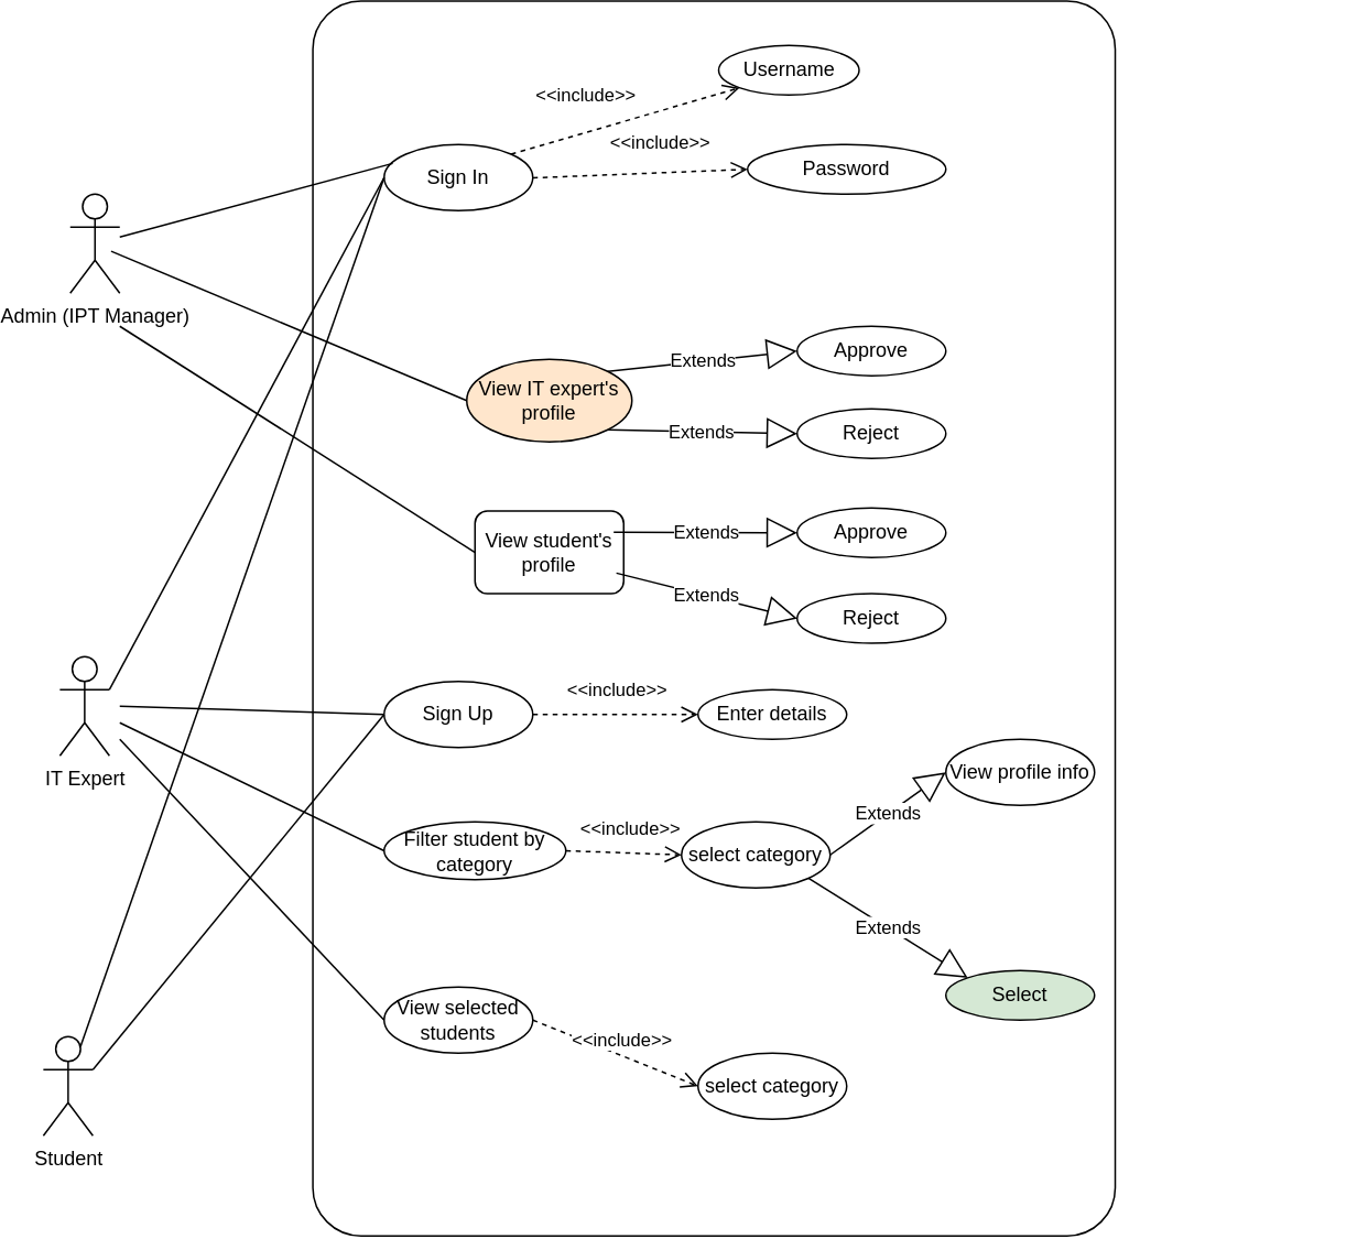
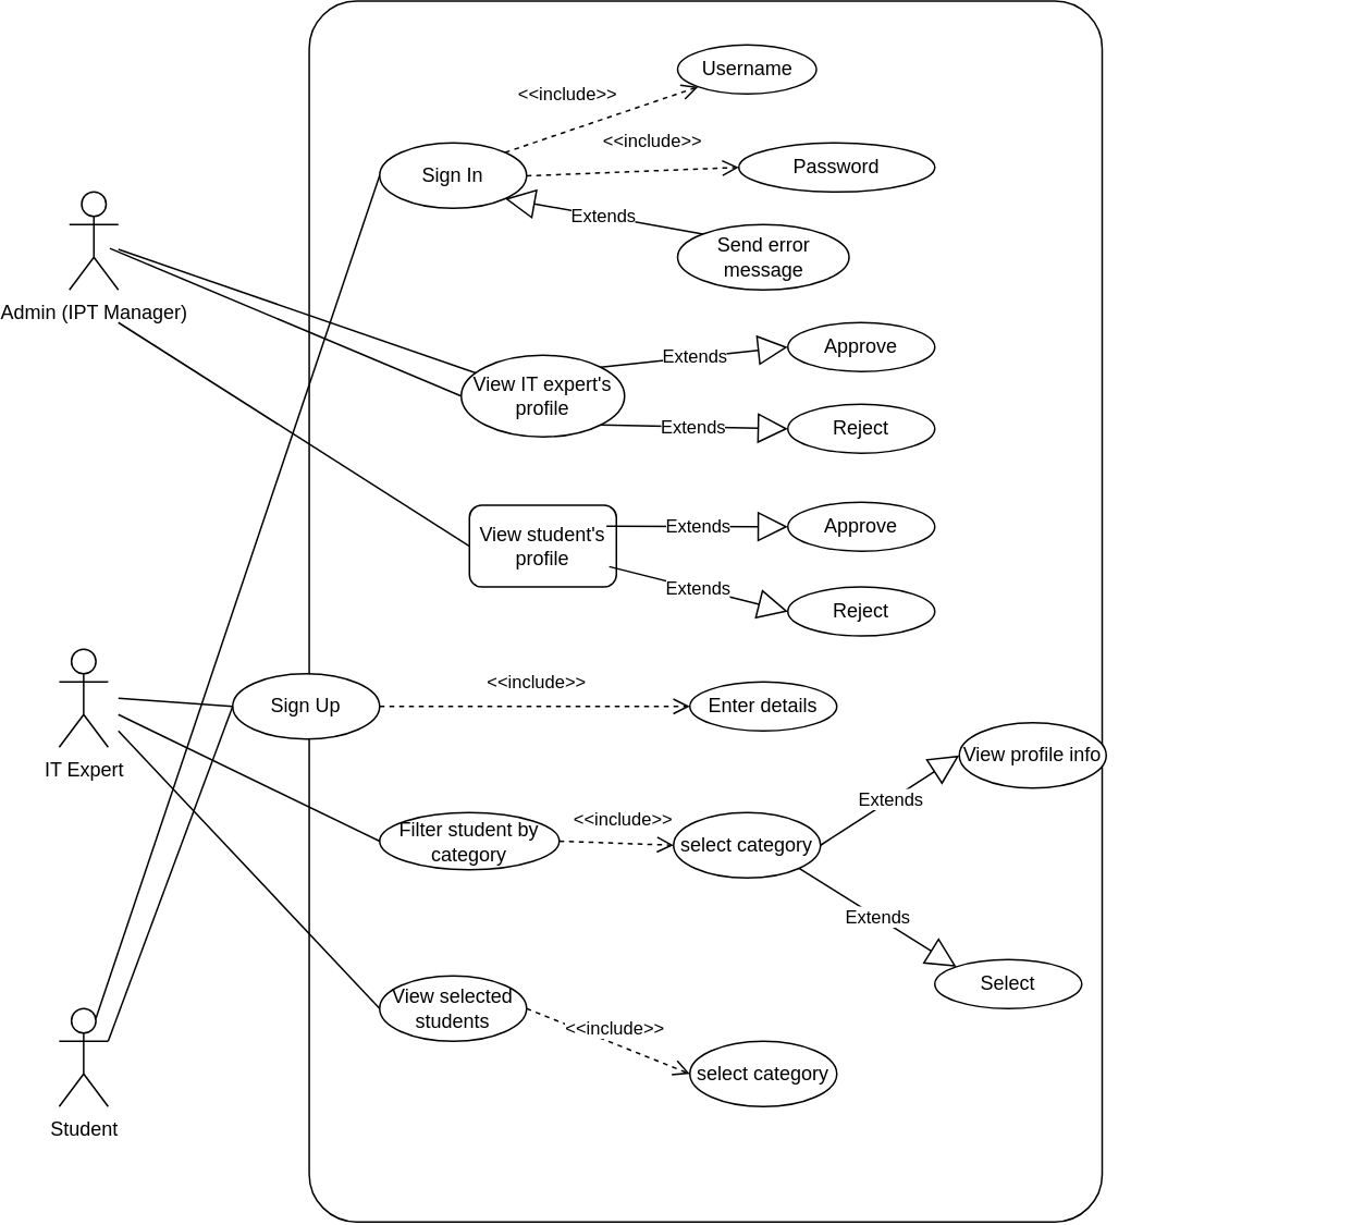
  <mxCell id="0" />
  <mxCell id="1" parent="0" />
  <mxCell id="2" value="" style="rounded=1;whiteSpace=wrap;html=1;arcSize=6;rotation=90;" vertex="1" parent="1"><mxGeometry x="42.94" y="124.06" width="747.5" height="485.63" as="geometry" /></mxCell>
  <mxCell id="3" value="Admin (IPT Manager)" style="shape=umlActor;verticalLabelPosition=bottom;labelBackgroundColor=#ffffff;verticalAlign=top;html=1;outlineConnect=0;" vertex="1" parent="1"><mxGeometry x="27" y="110" width="30" height="60" as="geometry" /></mxCell>
  <mxCell id="4" value="IT Expert" style="shape=umlActor;verticalLabelPosition=bottom;labelBackgroundColor=#ffffff;verticalAlign=top;html=1;outlineConnect=0;" vertex="1" parent="1"><mxGeometry x="20.75" y="390" width="30" height="60" as="geometry" /></mxCell>
- <mxCell id="5" value="Student" style="shape=umlActor;verticalLabelPosition=bottom;labelBackgroundColor=#ffffff;verticalAlign=top;html=1;outlineConnect=0;" vertex="1" parent="1"><mxGeometry x="10.75" y="620" width="30" height="60" as="geometry" /></mxCell>
+ <mxCell id="5" value="Student" style="shape=umlActor;verticalLabelPosition=bottom;labelBackgroundColor=#ffffff;verticalAlign=top;html=1;outlineConnect=0;" vertex="1" parent="1"><mxGeometry x="20.75" y="610" width="30" height="60" as="geometry" /></mxCell>
  <mxCell id="6" value="Sign In" style="ellipse;whiteSpace=wrap;html=1;" vertex="1" parent="1"><mxGeometry x="217" y="80" width="90" height="40" as="geometry" /></mxCell>
- <mxCell id="7" value="Sign Up" style="ellipse;whiteSpace=wrap;html=1;" vertex="1" parent="1"><mxGeometry x="217" y="405" width="90" height="40" as="geometry" /></mxCell>
- <mxCell id="8" value="" style="endArrow=none;html=1;entryX=0.058;entryY=0.285;entryDx=0;entryDy=0;entryPerimeter=0;" edge="1" parent="1" source="3" target="6"><mxGeometry width="50" height="50" relative="1" as="geometry"><mxPoint x="57" y="130" as="sourcePoint" /><mxPoint x="107" y="80" as="targetPoint" /></mxGeometry></mxCell>
- <mxCell id="9" value="" style="endArrow=none;html=1;entryX=0;entryY=0.5;entryDx=0;entryDy=0;exitX=1;exitY=0.333;exitDx=0;exitDy=0;exitPerimeter=0;" edge="1" parent="1" source="4" target="6"><mxGeometry width="50" height="50" relative="1" as="geometry"><mxPoint x="27" y="240" as="sourcePoint" /><mxPoint x="187" y="160" as="targetPoint" /></mxGeometry></mxCell>
+ <mxCell id="7" value="Sign Up" style="ellipse;whiteSpace=wrap;html=1;" vertex="1" parent="1"><mxGeometry x="127" y="405" width="90" height="40" as="geometry" /></mxCell>
+ <mxCell id="8" value="" style="endArrow=none;html=1;" edge="1" parent="1" source="3" target="35"><mxGeometry width="50" height="50" relative="1" as="geometry"><mxPoint x="57" y="130" as="sourcePoint" /><mxPoint x="107" y="80" as="targetPoint" /></mxGeometry></mxCell>
  <mxCell id="10" value="" style="endArrow=none;html=1;entryX=0;entryY=0.5;entryDx=0;entryDy=0;" edge="1" parent="1" target="7"><mxGeometry width="50" height="50" relative="1" as="geometry"><mxPoint x="57" y="420" as="sourcePoint" /><mxPoint x="127" y="250" as="targetPoint" /></mxGeometry></mxCell>
  <mxCell id="11" value="" style="endArrow=none;html=1;entryX=0;entryY=0.5;entryDx=0;entryDy=0;exitX=0.75;exitY=0.1;exitDx=0;exitDy=0;exitPerimeter=0;" edge="1" parent="1" source="5" target="6"><mxGeometry width="50" height="50" relative="1" as="geometry"><mxPoint x="-23" y="420" as="sourcePoint" /><mxPoint x="137" y="340" as="targetPoint" /></mxGeometry></mxCell>
  <mxCell id="12" value="" style="endArrow=none;html=1;entryX=0;entryY=0.5;entryDx=0;entryDy=0;exitX=1;exitY=0.333;exitDx=0;exitDy=0;exitPerimeter=0;" edge="1" parent="1" source="5" target="7"><mxGeometry width="50" height="50" relative="1" as="geometry"><mxPoint x="57" y="480" as="sourcePoint" /><mxPoint x="127" y="480" as="targetPoint" /></mxGeometry></mxCell>
- <mxCell id="13" value="Username" style="ellipse;whiteSpace=wrap;html=1;" vertex="1" parent="1"><mxGeometry x="419.5" y="20" width="85" height="30" as="geometry" /></mxCell>
+ <mxCell id="13" value="Username" style="ellipse;whiteSpace=wrap;html=1;" vertex="1" parent="1"><mxGeometry x="399.5" y="20" width="85" height="30" as="geometry" /></mxCell>
  <mxCell id="14" value="Password" style="ellipse;whiteSpace=wrap;html=1;" vertex="1" parent="1"><mxGeometry x="437" y="80" width="120" height="30" as="geometry" /></mxCell>
  <mxCell id="15" value="Enter details" style="ellipse;whiteSpace=wrap;html=1;" vertex="1" parent="1"><mxGeometry x="407" y="410" width="90" height="30" as="geometry" /></mxCell>
  <mxCell id="16" value="&amp;lt;&amp;lt;include&amp;gt;&amp;gt;" style="html=1;verticalAlign=bottom;endArrow=open;dashed=1;endSize=8;entryX=0;entryY=1;entryDx=0;entryDy=0;exitX=1;exitY=0;exitDx=0;exitDy=0;" edge="1" parent="1" source="6" target="13"><mxGeometry x="-0.285" y="13" relative="1" as="geometry"><mxPoint x="307" y="77.5" as="sourcePoint" /><mxPoint x="417" y="77.5" as="targetPoint" /><mxPoint as="offset" /></mxGeometry></mxCell>
  <mxCell id="17" value="&amp;lt;&amp;lt;include&amp;gt;&amp;gt;" style="html=1;verticalAlign=bottom;endArrow=open;dashed=1;endSize=8;entryX=0;entryY=0.5;entryDx=0;entryDy=0;exitX=1;exitY=0;exitDx=0;exitDy=0;" edge="1" parent="1" target="14"><mxGeometry x="0.191" y="9" relative="1" as="geometry"><mxPoint x="307" y="100.19" as="sourcePoint" /><mxPoint x="387.807" y="60.001" as="targetPoint" /><mxPoint as="offset" /></mxGeometry></mxCell>
  <mxCell id="18" value="&amp;lt;&amp;lt;include&amp;gt;&amp;gt;" style="html=1;verticalAlign=bottom;endArrow=open;dashed=1;endSize=8;entryX=0;entryY=0.5;entryDx=0;entryDy=0;exitX=1;exitY=0.5;exitDx=0;exitDy=0;" edge="1" parent="1" source="22" target="27"><mxGeometry x="0.079" y="1" relative="1" as="geometry"><mxPoint x="316.19" y="380.19" as="sourcePoint" /><mxPoint x="396.997" y="340.001" as="targetPoint" /><Array as="points" /><mxPoint as="offset" /></mxGeometry></mxCell>
  <mxCell id="19" value="&amp;lt;&amp;lt;include&amp;gt;&amp;gt;" style="html=1;verticalAlign=bottom;endArrow=open;dashed=1;endSize=8;entryX=0;entryY=0.5;entryDx=0;entryDy=0;exitX=1;exitY=0.5;exitDx=0;exitDy=0;" edge="1" parent="1" source="7" target="15"><mxGeometry x="-0.001" y="6" relative="1" as="geometry"><mxPoint x="281" y="205.09" as="sourcePoint" /><mxPoint x="361.807" y="164.901" as="targetPoint" /><mxPoint x="1" as="offset" /></mxGeometry></mxCell>
  <mxCell id="20" value="&amp;lt;&amp;lt;include&amp;gt;&amp;gt;" style="html=1;verticalAlign=bottom;endArrow=open;dashed=1;endSize=8;exitX=1;exitY=0.5;exitDx=0;exitDy=0;entryX=0;entryY=0.5;entryDx=0;entryDy=0;" edge="1" parent="1" source="24" target="26"><mxGeometry x="0.121" y="6" relative="1" as="geometry"><mxPoint x="327" y="300.19" as="sourcePoint" /><mxPoint x="408" y="260" as="targetPoint" /><Array as="points" /><mxPoint as="offset" /></mxGeometry></mxCell>
+ <mxCell id="21" value="Send error message" style="ellipse;whiteSpace=wrap;html=1;" vertex="1" parent="1"><mxGeometry x="399.5" y="130" width="105" height="40" as="geometry" /></mxCell>
  <mxCell id="22" value="View selected students" style="ellipse;whiteSpace=wrap;html=1;" vertex="1" parent="1"><mxGeometry x="217" y="590" width="90" height="40" as="geometry" /></mxCell>
+ <mxCell id="23" value="Extends" style="endArrow=block;endSize=16;endFill=0;html=1;entryX=1;entryY=1;entryDx=0;entryDy=0;exitX=0;exitY=0;exitDx=0;exitDy=0;" edge="1" parent="1" source="21" target="6"><mxGeometry width="160" relative="1" as="geometry"><mxPoint x="362" y="149.5" as="sourcePoint" /><mxPoint x="522" y="149.5" as="targetPoint" /></mxGeometry></mxCell>
  <mxCell id="24" value="Filter student by category" style="ellipse;whiteSpace=wrap;html=1;" vertex="1" parent="1"><mxGeometry x="217" y="490" width="110" height="35" as="geometry" /></mxCell>
- <mxCell id="25" value="Select" style="ellipse;whiteSpace=wrap;html=1;fillColor=#d5e8d4;" vertex="1" parent="1"><mxGeometry x="557" y="580" width="90" height="30" as="geometry" /></mxCell>
+ <mxCell id="25" value="Select" style="ellipse;whiteSpace=wrap;html=1;" vertex="1" parent="1"><mxGeometry x="557" y="580" width="90" height="30" as="geometry" /></mxCell>
  <mxCell id="26" value="select category" style="ellipse;whiteSpace=wrap;html=1;" vertex="1" parent="1"><mxGeometry x="397" y="490" width="90" height="40" as="geometry" /></mxCell>
  <mxCell id="27" value="select category" style="ellipse;whiteSpace=wrap;html=1;" vertex="1" parent="1"><mxGeometry x="407" y="630" width="90" height="40" as="geometry" /></mxCell>
  <mxCell id="28" value="" style="endArrow=none;html=1;entryX=0;entryY=0.5;entryDx=0;entryDy=0;" edge="1" parent="1" target="22"><mxGeometry width="50" height="50" relative="1" as="geometry"><mxPoint x="57" y="440" as="sourcePoint" /><mxPoint x="147" y="150" as="targetPoint" /></mxGeometry></mxCell>
  <mxCell id="29" value="" style="endArrow=none;html=1;entryX=0;entryY=0.5;entryDx=0;entryDy=0;" edge="1" parent="1" target="24"><mxGeometry width="50" height="50" relative="1" as="geometry"><mxPoint x="57" y="430" as="sourcePoint" /><mxPoint x="127" y="180" as="targetPoint" /></mxGeometry></mxCell>
- <mxCell id="30" value="View profile info" style="ellipse;whiteSpace=wrap;html=1;" vertex="1" parent="1"><mxGeometry x="557" y="440" width="90" height="40" as="geometry" /></mxCell>
+ <mxCell id="30" value="View profile info" style="ellipse;whiteSpace=wrap;html=1;" vertex="1" parent="1"><mxGeometry x="572" y="435" width="90" height="40" as="geometry" /></mxCell>
  <mxCell id="31" value="Extends" style="endArrow=block;endSize=16;endFill=0;html=1;exitX=1;exitY=1;exitDx=0;exitDy=0;entryX=0;entryY=0;entryDx=0;entryDy=0;" edge="1" parent="1" source="26" target="25"><mxGeometry width="160" relative="1" as="geometry"><mxPoint x="452" y="340" as="sourcePoint" /><mxPoint x="612" y="340" as="targetPoint" /></mxGeometry></mxCell>
  <mxCell id="32" value="Extends" style="endArrow=block;endSize=16;endFill=0;html=1;exitX=1;exitY=0;exitDx=0;exitDy=0;entryX=0;entryY=0.5;entryDx=0;entryDy=0;" edge="1" parent="1" source="35" target="37"><mxGeometry width="160" relative="1" as="geometry"><mxPoint x="317" y="190" as="sourcePoint" /><mxPoint x="477" y="190" as="targetPoint" /><mxPoint as="offset" /></mxGeometry></mxCell>
  <mxCell id="33" value="Extends" style="endArrow=block;endSize=16;endFill=0;html=1;exitX=1;exitY=0.5;exitDx=0;exitDy=0;entryX=0;entryY=0.5;entryDx=0;entryDy=0;" edge="1" parent="1" source="26" target="30"><mxGeometry width="160" relative="1" as="geometry"><mxPoint x="480.75" y="290" as="sourcePoint" /><mxPoint x="640.75" y="290" as="targetPoint" /></mxGeometry></mxCell>
  <mxCell id="34" value="View student's profile" style="whiteSpace=wrap;html=1;rounded=1;" vertex="1" parent="1"><mxGeometry x="272" y="301.87" width="90" height="50" as="geometry" /></mxCell>
- <mxCell id="35" value="View IT expert's profile" style="ellipse;whiteSpace=wrap;html=1;fillColor=#ffe6cc;" vertex="1" parent="1"><mxGeometry x="267" y="210" width="100" height="50" as="geometry" /></mxCell>
+ <mxCell id="35" value="View IT expert's profile" style="ellipse;whiteSpace=wrap;html=1;" vertex="1" parent="1"><mxGeometry x="267" y="210" width="100" height="50" as="geometry" /></mxCell>
  <mxCell id="36" value="Reject" style="ellipse;whiteSpace=wrap;html=1;" vertex="1" parent="1"><mxGeometry x="467" y="351.87" width="90" height="30" as="geometry" /></mxCell>
  <mxCell id="37" value="Approve" style="ellipse;whiteSpace=wrap;html=1;" vertex="1" parent="1"><mxGeometry x="467" y="190" width="90" height="30" as="geometry" /></mxCell>
  <mxCell id="38" value="Approve" style="ellipse;whiteSpace=wrap;html=1;" vertex="1" parent="1"><mxGeometry x="467" y="300" width="90" height="30" as="geometry" /></mxCell>
  <mxCell id="39" value="Reject" style="ellipse;whiteSpace=wrap;html=1;" vertex="1" parent="1"><mxGeometry x="467" y="240" width="90" height="30" as="geometry" /></mxCell>
  <mxCell id="40" value="" style="endArrow=none;html=1;entryX=0;entryY=0.5;entryDx=0;entryDy=0;" edge="1" parent="1" target="35"><mxGeometry width="50" height="50" relative="1" as="geometry"><mxPoint x="51.78" y="144.55" as="sourcePoint" /><mxPoint x="217" y="99.995" as="targetPoint" /></mxGeometry></mxCell>
  <mxCell id="41" value="" style="endArrow=none;html=1;entryX=0;entryY=0.5;entryDx=0;entryDy=0;" edge="1" parent="1" target="34"><mxGeometry width="50" height="50" relative="1" as="geometry"><mxPoint x="57" y="190" as="sourcePoint" /><mxPoint x="162.22" y="212.725" as="targetPoint" /></mxGeometry></mxCell>
  <mxCell id="42" value="Extends" style="endArrow=block;endSize=16;endFill=0;html=1;exitX=0.933;exitY=0.255;exitDx=0;exitDy=0;exitPerimeter=0;entryX=0;entryY=0.5;entryDx=0;entryDy=0;" edge="1" parent="1" source="34" target="38"><mxGeometry width="160" relative="1" as="geometry"><mxPoint x="327" y="300" as="sourcePoint" /><mxPoint x="487" y="300" as="targetPoint" /></mxGeometry></mxCell>
  <mxCell id="43" value="Extends" style="endArrow=block;endSize=16;endFill=0;html=1;exitX=1;exitY=1;exitDx=0;exitDy=0;entryX=0;entryY=0.5;entryDx=0;entryDy=0;" edge="1" parent="1" source="35" target="39"><mxGeometry width="160" relative="1" as="geometry"><mxPoint x="344.5" y="240" as="sourcePoint" /><mxPoint x="504.5" y="240" as="targetPoint" /></mxGeometry></mxCell>
  <mxCell id="44" value="Extends" style="endArrow=block;endSize=16;endFill=0;html=1;exitX=0.951;exitY=0.751;exitDx=0;exitDy=0;exitPerimeter=0;entryX=0;entryY=0.5;entryDx=0;entryDy=0;" edge="1" parent="1" source="34" target="36"><mxGeometry width="160" relative="1" as="geometry"><mxPoint x="337" y="351.87" as="sourcePoint" /><mxPoint x="497" y="351.87" as="targetPoint" /></mxGeometry></mxCell>
